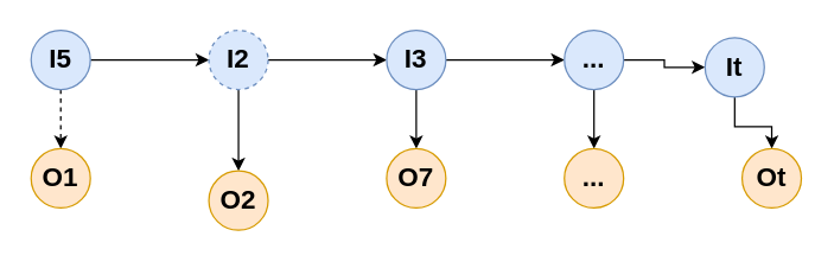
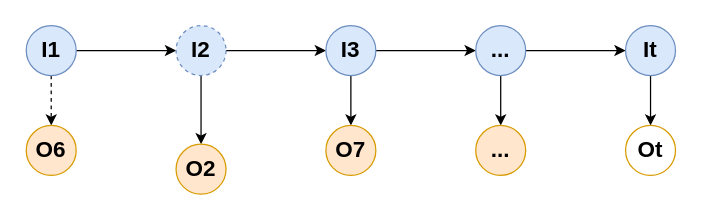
  <mxCell id="0" />
  <mxCell id="1" parent="0" />
  <mxCell id="2" style="edgeStyle=orthogonalEdgeStyle;rounded=0;orthogonalLoop=1;jettySize=auto;html=1;exitX=1;exitY=0.5;exitDx=0;exitDy=0;" edge="1" parent="1" source="4" target="7"><mxGeometry relative="1" as="geometry" /></mxCell>
  <mxCell id="3" style="edgeStyle=orthogonalEdgeStyle;rounded=0;orthogonalLoop=1;jettySize=auto;html=1;exitX=0.5;exitY=1;exitDx=0;exitDy=0;dashed=1;" edge="1" parent="1" source="4" target="16"><mxGeometry relative="1" as="geometry" /></mxCell>
- <mxCell id="4" value="&lt;b&gt;&lt;font style=&quot;font-size: 18px&quot;&gt;I5&lt;/font&gt;&lt;/b&gt;" style="ellipse;whiteSpace=wrap;html=1;aspect=fixed;fillColor=#dae8fc;strokeColor=#6c8ebf;" vertex="1" parent="1"><mxGeometry x="20" y="20" width="40" height="40" as="geometry" /></mxCell>
+ <mxCell id="4" value="&lt;b&gt;&lt;font style=&quot;font-size: 18px&quot;&gt;I1&lt;/font&gt;&lt;/b&gt;" style="ellipse;whiteSpace=wrap;html=1;aspect=fixed;fillColor=#dae8fc;strokeColor=#6c8ebf;" vertex="1" parent="1"><mxGeometry x="20" y="20" width="40" height="40" as="geometry" /></mxCell>
  <mxCell id="5" style="edgeStyle=orthogonalEdgeStyle;rounded=0;orthogonalLoop=1;jettySize=auto;html=1;exitX=1;exitY=0.5;exitDx=0;exitDy=0;entryX=0;entryY=0.5;entryDx=0;entryDy=0;" edge="1" parent="1" source="7" target="10"><mxGeometry relative="1" as="geometry" /></mxCell>
  <mxCell id="6" style="edgeStyle=orthogonalEdgeStyle;rounded=0;orthogonalLoop=1;jettySize=auto;html=1;exitX=0.5;exitY=1;exitDx=0;exitDy=0;entryX=0.5;entryY=0;entryDx=0;entryDy=0;" edge="1" parent="1" source="7" target="17"><mxGeometry relative="1" as="geometry" /></mxCell>
  <mxCell id="7" value="&lt;b&gt;&lt;font style=&quot;font-size: 18px&quot;&gt;I2&lt;/font&gt;&lt;/b&gt;" style="ellipse;whiteSpace=wrap;html=1;aspect=fixed;fillColor=#dae8fc;strokeColor=#6c8ebf;dashed=1;" vertex="1" parent="1"><mxGeometry x="140" y="20" width="40" height="40" as="geometry" /></mxCell>
  <mxCell id="8" style="edgeStyle=orthogonalEdgeStyle;rounded=0;orthogonalLoop=1;jettySize=auto;html=1;exitX=1;exitY=0.5;exitDx=0;exitDy=0;entryX=0;entryY=0.5;entryDx=0;entryDy=0;" edge="1" parent="1" source="10" target="13"><mxGeometry relative="1" as="geometry" /></mxCell>
  <mxCell id="9" style="edgeStyle=orthogonalEdgeStyle;rounded=0;orthogonalLoop=1;jettySize=auto;html=1;exitX=0.5;exitY=1;exitDx=0;exitDy=0;" edge="1" parent="1" source="10" target="18"><mxGeometry relative="1" as="geometry" /></mxCell>
  <mxCell id="10" value="&lt;b&gt;&lt;font style=&quot;font-size: 18px&quot;&gt;I3&lt;/font&gt;&lt;/b&gt;" style="ellipse;whiteSpace=wrap;html=1;aspect=fixed;fillColor=#dae8fc;strokeColor=#6c8ebf;" vertex="1" parent="1"><mxGeometry x="260" y="20" width="40" height="40" as="geometry" /></mxCell>
  <mxCell id="11" style="edgeStyle=orthogonalEdgeStyle;rounded=0;orthogonalLoop=1;jettySize=auto;html=1;exitX=1;exitY=0.5;exitDx=0;exitDy=0;entryX=0;entryY=0.5;entryDx=0;entryDy=0;" edge="1" parent="1" source="13" target="15"><mxGeometry relative="1" as="geometry" /></mxCell>
  <mxCell id="12" style="edgeStyle=orthogonalEdgeStyle;rounded=0;orthogonalLoop=1;jettySize=auto;html=1;exitX=0.5;exitY=1;exitDx=0;exitDy=0;entryX=0.5;entryY=0;entryDx=0;entryDy=0;" edge="1" parent="1" source="13" target="19"><mxGeometry relative="1" as="geometry" /></mxCell>
  <mxCell id="13" value="&lt;span style=&quot;font-size: 18px&quot;&gt;&lt;b&gt;...&lt;/b&gt;&lt;/span&gt;" style="ellipse;whiteSpace=wrap;html=1;aspect=fixed;fillColor=#dae8fc;strokeColor=#6c8ebf;" vertex="1" parent="1"><mxGeometry x="380" y="20" width="40" height="40" as="geometry" /></mxCell>
  <mxCell id="14" style="edgeStyle=orthogonalEdgeStyle;rounded=0;orthogonalLoop=1;jettySize=auto;html=1;exitX=0.5;exitY=1;exitDx=0;exitDy=0;entryX=0.5;entryY=0;entryDx=0;entryDy=0;" edge="1" parent="1" source="15" target="20"><mxGeometry relative="1" as="geometry" /></mxCell>
- <mxCell id="15" value="&lt;b&gt;&lt;font style=&quot;font-size: 18px&quot;&gt;It&lt;/font&gt;&lt;/b&gt;" style="ellipse;whiteSpace=wrap;html=1;aspect=fixed;fillColor=#dae8fc;strokeColor=#6c8ebf;" vertex="1" parent="1"><mxGeometry x="475" y="25" width="40" height="40" as="geometry" /></mxCell>
- <mxCell id="16" value="&lt;b&gt;&lt;font style=&quot;font-size: 18px&quot;&gt;O1&lt;/font&gt;&lt;/b&gt;" style="ellipse;whiteSpace=wrap;html=1;aspect=fixed;fillColor=#ffe6cc;strokeColor=#d79b00;" vertex="1" parent="1"><mxGeometry x="20" y="100" width="40" height="40" as="geometry" /></mxCell>
+ <mxCell id="15" value="&lt;b&gt;&lt;font style=&quot;font-size: 18px&quot;&gt;It&lt;/font&gt;&lt;/b&gt;" style="ellipse;whiteSpace=wrap;html=1;aspect=fixed;fillColor=#dae8fc;strokeColor=#6c8ebf;" vertex="1" parent="1"><mxGeometry x="500" y="20" width="40" height="40" as="geometry" /></mxCell>
+ <mxCell id="16" value="&lt;b&gt;&lt;font style=&quot;font-size: 18px&quot;&gt;O6&lt;/font&gt;&lt;/b&gt;" style="ellipse;whiteSpace=wrap;html=1;aspect=fixed;fillColor=#ffe6cc;strokeColor=#d79b00;" vertex="1" parent="1"><mxGeometry x="20" y="100" width="40" height="40" as="geometry" /></mxCell>
  <mxCell id="17" value="&lt;span style=&quot;font-size: 18px&quot;&gt;&lt;b&gt;O2&lt;/b&gt;&lt;/span&gt;" style="ellipse;whiteSpace=wrap;html=1;aspect=fixed;fillColor=#ffe6cc;strokeColor=#d79b00;" vertex="1" parent="1"><mxGeometry x="140" y="115" width="40" height="40" as="geometry" /></mxCell>
  <mxCell id="18" value="&lt;span style=&quot;font-size: 18px&quot;&gt;&lt;b&gt;O7&lt;/b&gt;&lt;/span&gt;" style="ellipse;whiteSpace=wrap;html=1;aspect=fixed;fillColor=#ffe6cc;strokeColor=#d79b00;" vertex="1" parent="1"><mxGeometry x="260" y="100" width="40" height="40" as="geometry" /></mxCell>
  <mxCell id="19" value="&lt;span style=&quot;font-size: 18px&quot;&gt;&lt;b&gt;...&lt;/b&gt;&lt;/span&gt;" style="ellipse;whiteSpace=wrap;html=1;aspect=fixed;fillColor=#ffe6cc;strokeColor=#d79b00;" vertex="1" parent="1"><mxGeometry x="380" y="100" width="40" height="40" as="geometry" /></mxCell>
- <mxCell id="20" value="&lt;b&gt;&lt;font style=&quot;font-size: 18px&quot;&gt;Ot&lt;/font&gt;&lt;/b&gt;" style="ellipse;whiteSpace=wrap;html=1;aspect=fixed;fillColor=#ffe6cc;strokeColor=#d79b00;" vertex="1" parent="1"><mxGeometry x="500" y="100" width="40" height="40" as="geometry" /></mxCell>
+ <mxCell id="20" value="&lt;b&gt;&lt;font style=&quot;font-size: 18px&quot;&gt;Ot&lt;/font&gt;&lt;/b&gt;" style="ellipse;whiteSpace=wrap;html=1;aspect=fixed;fillColor=#ffffff;strokeColor=#d79b00;" vertex="1" parent="1"><mxGeometry x="500" y="100" width="40" height="40" as="geometry" /></mxCell>
